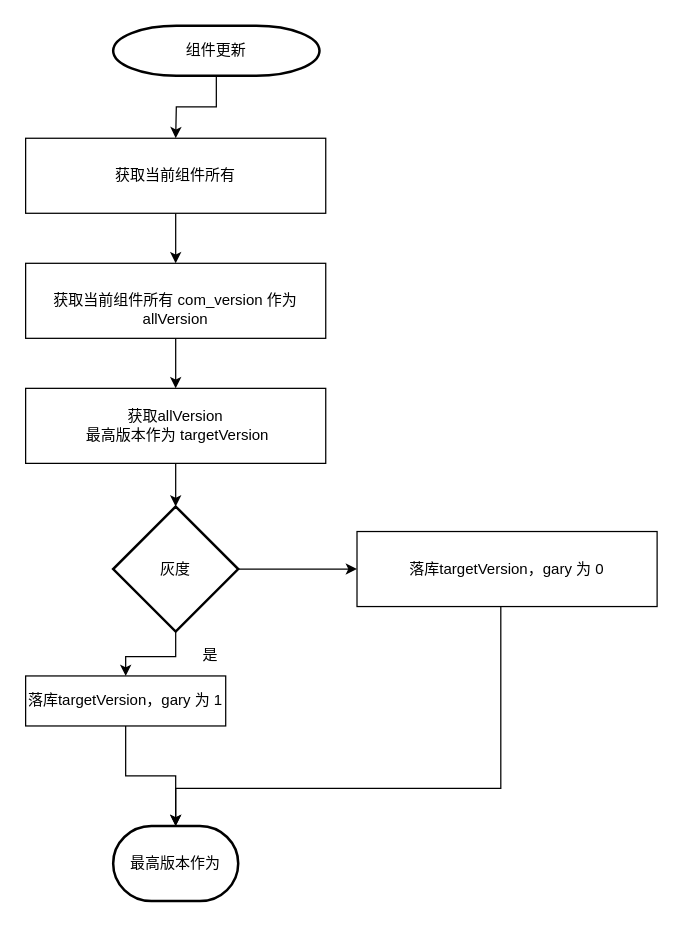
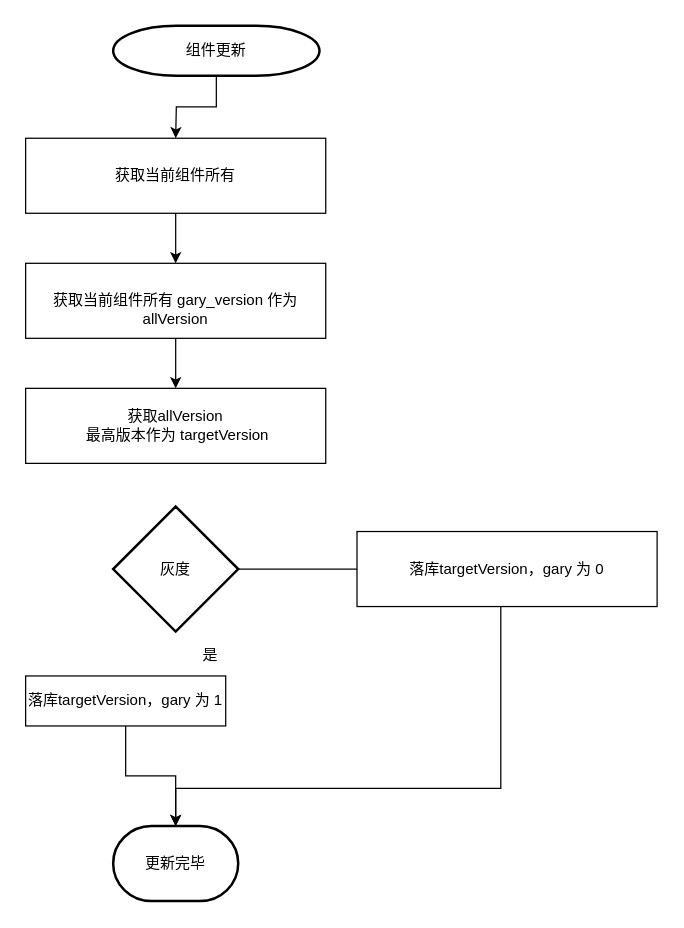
  <mxCell id="0" />
  <mxCell id="1" parent="0" />
  <mxCell id="2" value="" style="edgeStyle=orthogonalEdgeStyle;rounded=0;orthogonalLoop=1;jettySize=auto;html=1;" parent="1" source="3" edge="1"><mxGeometry relative="1" as="geometry"><mxPoint x="140" y="110" as="targetPoint" /></mxGeometry></mxCell>
  <mxCell id="3" value="组件更新" style="strokeWidth=2;html=1;shape=mxgraph.flowchart.terminator;whiteSpace=wrap;" parent="1" vertex="1"><mxGeometry x="90" y="20" width="165" height="40" as="geometry" /></mxCell>
  <mxCell id="4" style="edgeStyle=orthogonalEdgeStyle;rounded=0;orthogonalLoop=1;jettySize=auto;html=1;entryX=0.5;entryY=0;entryDx=0;entryDy=0;entryPerimeter=0;" parent="1" source="5" edge="1"><mxGeometry relative="1" as="geometry"><mxPoint x="140" y="210" as="targetPoint" /></mxGeometry></mxCell>
  <mxCell id="5" value="获取当前组件所有" style="rounded=0;whiteSpace=wrap;html=1;" parent="1" vertex="1"><mxGeometry x="20" y="110" width="240" height="60" as="geometry" /></mxCell>
- <mxCell id="6" style="edgeStyle=orthogonalEdgeStyle;rounded=0;orthogonalLoop=1;jettySize=auto;html=1;entryX=0.5;entryY=0;entryDx=0;entryDy=0;" edge="1" parent="1" source="8" target="14"><mxGeometry relative="1" as="geometry" /></mxCell>
- <mxCell id="7" style="edgeStyle=orthogonalEdgeStyle;rounded=0;orthogonalLoop=1;jettySize=auto;html=1;" edge="1" parent="1" source="8" target="17"><mxGeometry relative="1" as="geometry" /></mxCell>
+ <mxCell id="7" style="edgeStyle=orthogonalEdgeStyle;rounded=0;orthogonalLoop=1;jettySize=auto;html=1;endArrow=none;" edge="1" parent="1" source="8" target="17"><mxGeometry relative="1" as="geometry" /></mxCell>
  <mxCell id="8" value="灰度" style="strokeWidth=2;html=1;shape=mxgraph.flowchart.decision;whiteSpace=wrap;" parent="1" vertex="1"><mxGeometry x="90" y="404.5" width="100" height="100" as="geometry" /></mxCell>
  <mxCell id="9" style="edgeStyle=orthogonalEdgeStyle;rounded=0;orthogonalLoop=1;jettySize=auto;html=1;" parent="1" source="10" target="12" edge="1"><mxGeometry relative="1" as="geometry" /></mxCell>
- <mxCell id="10" value="&lt;br&gt;获取当前组件所有 com_version 作为allVersion" style="rounded=0;whiteSpace=wrap;html=1;" parent="1" vertex="1"><mxGeometry x="20" y="210" width="240" height="60" as="geometry" /></mxCell>
- <mxCell id="11" style="edgeStyle=orthogonalEdgeStyle;rounded=0;orthogonalLoop=1;jettySize=auto;html=1;entryX=0.5;entryY=0;entryDx=0;entryDy=0;entryPerimeter=0;" edge="1" parent="1" source="12" target="8"><mxGeometry relative="1" as="geometry" /></mxCell>
+ <mxCell id="10" value="&lt;br&gt;获取当前组件所有 gary_version 作为allVersion" style="rounded=0;whiteSpace=wrap;html=1;" parent="1" vertex="1"><mxGeometry x="20" y="210" width="240" height="60" as="geometry" /></mxCell>
  <mxCell id="12" value="获取allVersion&lt;br&gt;&amp;nbsp;最高版本作为 targetVersion" style="rounded=0;whiteSpace=wrap;html=1;" parent="1" vertex="1"><mxGeometry x="20" y="310" width="240" height="60" as="geometry" /></mxCell>
  <mxCell id="13" style="edgeStyle=orthogonalEdgeStyle;rounded=0;orthogonalLoop=1;jettySize=auto;html=1;" edge="1" parent="1" source="14" target="15"><mxGeometry relative="1" as="geometry" /></mxCell>
  <mxCell id="14" value="落库targetVersion，gary 为 1" style="rounded=0;whiteSpace=wrap;html=1;" parent="1" vertex="1"><mxGeometry x="20" y="540" width="160" height="40" as="geometry" /></mxCell>
- <mxCell id="15" value="最高版本作为" style="strokeWidth=2;html=1;shape=mxgraph.flowchart.terminator;whiteSpace=wrap;" parent="1" vertex="1"><mxGeometry x="90" y="660" width="100" height="60" as="geometry" /></mxCell>
+ <mxCell id="15" value="更新完毕" style="strokeWidth=2;html=1;shape=mxgraph.flowchart.terminator;whiteSpace=wrap;" parent="1" vertex="1"><mxGeometry x="90" y="660" width="100" height="60" as="geometry" /></mxCell>
  <mxCell id="16" style="edgeStyle=orthogonalEdgeStyle;rounded=0;orthogonalLoop=1;jettySize=auto;html=1;entryX=0.5;entryY=0;entryDx=0;entryDy=0;entryPerimeter=0;" edge="1" parent="1" source="17" target="15"><mxGeometry relative="1" as="geometry"><Array as="points"><mxPoint x="400" y="630" /><mxPoint x="140" y="630" /></Array></mxGeometry></mxCell>
  <mxCell id="17" value="&lt;span style=&quot;white-space: normal&quot;&gt;落库targetVersion，gary 为 0&lt;/span&gt;" style="rounded=0;whiteSpace=wrap;html=1;" vertex="1" parent="1"><mxGeometry x="285" y="424.5" width="240" height="60" as="geometry" /></mxCell>
  <mxCell id="18" value="是" style="text;html=1;resizable=0;points=[];autosize=1;align=left;verticalAlign=top;spacingTop=-4;" vertex="1" parent="1"><mxGeometry x="160" y="514" width="30" height="10" as="geometry" /></mxCell>
